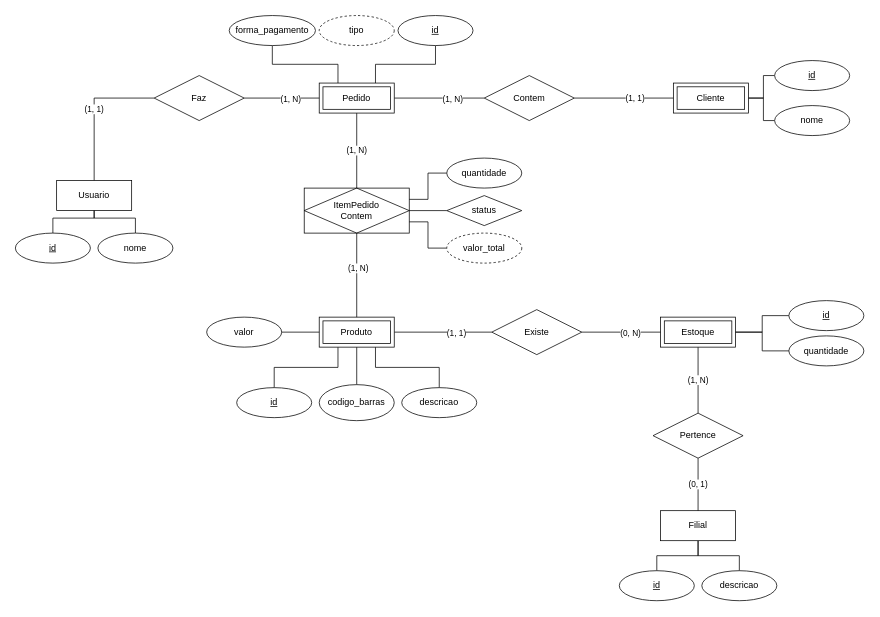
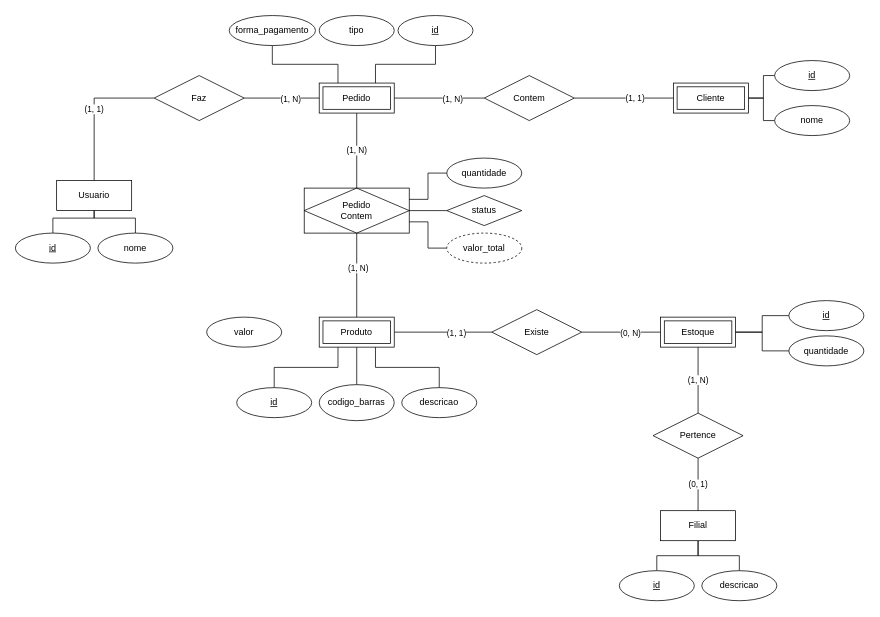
  <mxCell id="0" />
  <mxCell id="1" parent="0" />
  <mxCell id="2" style="edgeStyle=orthogonalEdgeStyle;rounded=0;orthogonalLoop=1;jettySize=auto;html=1;exitX=1;exitY=0.5;exitDx=0;exitDy=0;entryX=0;entryY=0.5;entryDx=0;entryDy=0;endArrow=none;endFill=0;" edge="1" parent="1" source="5" target="21"><mxGeometry relative="1" as="geometry" /></mxCell>
  <mxCell id="3" value="(1, N)" style="edgeLabel;html=1;align=center;verticalAlign=middle;resizable=0;points=[];" vertex="1" connectable="0" parent="2"><mxGeometry x="0.278" y="-1" relative="1" as="geometry"><mxPoint as="offset" /></mxGeometry></mxCell>
  <mxCell id="4" value="(1, N)" style="edgeStyle=orthogonalEdgeStyle;rounded=0;orthogonalLoop=1;jettySize=auto;html=1;exitX=0.5;exitY=1;exitDx=0;exitDy=0;entryX=0.5;entryY=0;entryDx=0;entryDy=0;endArrow=none;endFill=0;" edge="1" parent="1" source="5" target="35"><mxGeometry relative="1" as="geometry"><mxPoint x="475" y="230" as="targetPoint" /></mxGeometry></mxCell>
  <mxCell id="5" value="Pedido" style="shape=ext;margin=3;double=1;whiteSpace=wrap;html=1;align=center;" vertex="1" parent="1"><mxGeometry x="425" y="110" width="100" height="40" as="geometry" /></mxCell>
  <mxCell id="6" style="edgeStyle=orthogonalEdgeStyle;rounded=0;orthogonalLoop=1;jettySize=auto;html=1;exitX=0.5;exitY=1;exitDx=0;exitDy=0;entryX=0.5;entryY=0;entryDx=0;entryDy=0;endArrow=none;endFill=0;" edge="1" parent="1" source="8" target="41"><mxGeometry relative="1" as="geometry" /></mxCell>
  <mxCell id="7" style="edgeStyle=orthogonalEdgeStyle;rounded=0;orthogonalLoop=1;jettySize=auto;html=1;exitX=0.5;exitY=1;exitDx=0;exitDy=0;entryX=0.5;entryY=0;entryDx=0;entryDy=0;endArrow=none;endFill=0;" edge="1" parent="1" source="8" target="42"><mxGeometry relative="1" as="geometry" /></mxCell>
  <mxCell id="8" value="Filial" style="whiteSpace=wrap;html=1;align=center;" vertex="1" parent="1"><mxGeometry x="880" y="680" width="100" height="40" as="geometry" /></mxCell>
  <mxCell id="9" value="(1, 1)" style="edgeStyle=orthogonalEdgeStyle;rounded=0;orthogonalLoop=1;jettySize=auto;html=1;exitX=0.5;exitY=0;exitDx=0;exitDy=0;entryX=0;entryY=0.5;entryDx=0;entryDy=0;endArrow=none;endFill=0;" edge="1" parent="1" source="10" target="18"><mxGeometry relative="1" as="geometry" /></mxCell>
  <mxCell id="10" value="Usuario" style="whiteSpace=wrap;html=1;align=center;" vertex="1" parent="1"><mxGeometry x="75" y="240" width="100" height="40" as="geometry" /></mxCell>
  <mxCell id="11" style="edgeStyle=orthogonalEdgeStyle;rounded=0;orthogonalLoop=1;jettySize=auto;html=1;exitX=1;exitY=0.5;exitDx=0;exitDy=0;entryX=0;entryY=0.5;entryDx=0;entryDy=0;endArrow=none;endFill=0;" edge="1" parent="1" source="13" target="62"><mxGeometry relative="1" as="geometry" /></mxCell>
  <mxCell id="12" style="edgeStyle=orthogonalEdgeStyle;rounded=0;orthogonalLoop=1;jettySize=auto;html=1;exitX=1;exitY=0.5;exitDx=0;exitDy=0;entryX=0;entryY=0.5;entryDx=0;entryDy=0;endArrow=none;endFill=0;" edge="1" parent="1" source="13" target="63"><mxGeometry relative="1" as="geometry" /></mxCell>
  <mxCell id="13" value="Cliente" style="shape=ext;margin=3;double=1;whiteSpace=wrap;html=1;align=center;" vertex="1" parent="1"><mxGeometry x="897.06" y="110" width="100" height="40" as="geometry" /></mxCell>
  <mxCell id="14" value="(1, N)" style="edgeStyle=orthogonalEdgeStyle;rounded=0;orthogonalLoop=1;jettySize=auto;html=1;exitX=0.5;exitY=1;exitDx=0;exitDy=0;entryX=0.5;entryY=0;entryDx=0;entryDy=0;endArrow=none;endFill=0;" edge="1" parent="1" source="15" target="32"><mxGeometry relative="1" as="geometry" /></mxCell>
  <mxCell id="15" value="Estoque" style="shape=ext;margin=3;double=1;whiteSpace=wrap;html=1;align=center;" vertex="1" parent="1"><mxGeometry x="880" y="422" width="100" height="40" as="geometry" /></mxCell>
  <mxCell id="16" style="edgeStyle=orthogonalEdgeStyle;rounded=0;orthogonalLoop=1;jettySize=auto;html=1;exitX=1;exitY=0.5;exitDx=0;exitDy=0;entryX=0;entryY=0.5;entryDx=0;entryDy=0;endArrow=none;endFill=0;" edge="1" parent="1" source="18" target="5"><mxGeometry relative="1" as="geometry" /></mxCell>
  <mxCell id="17" value="(1, N)" style="edgeLabel;html=1;align=center;verticalAlign=middle;resizable=0;points=[];" vertex="1" connectable="0" parent="16"><mxGeometry x="0.217" y="-1" relative="1" as="geometry"><mxPoint as="offset" /></mxGeometry></mxCell>
  <mxCell id="18" value="Faz" style="shape=rhombus;perimeter=rhombusPerimeter;whiteSpace=wrap;html=1;align=center;" vertex="1" parent="1"><mxGeometry x="205" y="100" width="120" height="60" as="geometry" /></mxCell>
  <mxCell id="19" style="edgeStyle=orthogonalEdgeStyle;rounded=0;orthogonalLoop=1;jettySize=auto;html=1;exitX=1;exitY=0.5;exitDx=0;exitDy=0;entryX=0;entryY=0.5;entryDx=0;entryDy=0;endArrow=none;endFill=0;" edge="1" parent="1" source="21" target="13"><mxGeometry relative="1" as="geometry" /></mxCell>
  <mxCell id="20" value="(1, 1)" style="edgeLabel;html=1;align=center;verticalAlign=middle;resizable=0;points=[];" vertex="1" connectable="0" parent="19"><mxGeometry x="0.217" y="1" relative="1" as="geometry"><mxPoint as="offset" /></mxGeometry></mxCell>
  <mxCell id="21" value="Contem" style="shape=rhombus;perimeter=rhombusPerimeter;whiteSpace=wrap;html=1;align=center;" vertex="1" parent="1"><mxGeometry x="645" y="100" width="120" height="60" as="geometry" /></mxCell>
  <mxCell id="22" style="edgeStyle=orthogonalEdgeStyle;rounded=0;orthogonalLoop=1;jettySize=auto;html=1;exitX=1;exitY=0.5;exitDx=0;exitDy=0;entryX=0;entryY=0.5;entryDx=0;entryDy=0;endArrow=none;endFill=0;" edge="1" parent="1" source="27" target="30"><mxGeometry relative="1" as="geometry" /></mxCell>
  <mxCell id="23" value="(1, 1)" style="edgeLabel;html=1;align=center;verticalAlign=middle;resizable=0;points=[];" vertex="1" connectable="0" parent="22"><mxGeometry x="0.258" relative="1" as="geometry"><mxPoint as="offset" /></mxGeometry></mxCell>
  <mxCell id="24" style="edgeStyle=orthogonalEdgeStyle;rounded=0;orthogonalLoop=1;jettySize=auto;html=1;exitX=0.25;exitY=1;exitDx=0;exitDy=0;entryX=0.5;entryY=0;entryDx=0;entryDy=0;endArrow=none;endFill=0;" edge="1" parent="1" source="27" target="36"><mxGeometry relative="1" as="geometry" /></mxCell>
  <mxCell id="25" style="edgeStyle=orthogonalEdgeStyle;rounded=0;orthogonalLoop=1;jettySize=auto;html=1;exitX=0.5;exitY=1;exitDx=0;exitDy=0;entryX=0.5;entryY=0;entryDx=0;entryDy=0;endArrow=none;endFill=0;" edge="1" parent="1" source="27" target="37"><mxGeometry relative="1" as="geometry" /></mxCell>
  <mxCell id="26" style="edgeStyle=orthogonalEdgeStyle;rounded=0;orthogonalLoop=1;jettySize=auto;html=1;exitX=0.75;exitY=1;exitDx=0;exitDy=0;entryX=0.5;entryY=0;entryDx=0;entryDy=0;endArrow=none;endFill=0;" edge="1" parent="1" source="27" target="38"><mxGeometry relative="1" as="geometry" /></mxCell>
  <mxCell id="27" value="Produto" style="shape=ext;margin=3;double=1;whiteSpace=wrap;html=1;align=center;" vertex="1" parent="1"><mxGeometry x="425" y="422" width="100" height="40" as="geometry" /></mxCell>
  <mxCell id="28" style="edgeStyle=orthogonalEdgeStyle;rounded=0;orthogonalLoop=1;jettySize=auto;html=1;exitX=1;exitY=0.5;exitDx=0;exitDy=0;entryX=0;entryY=0.5;entryDx=0;entryDy=0;endArrow=none;endFill=0;" edge="1" parent="1" source="30" target="15"><mxGeometry relative="1" as="geometry" /></mxCell>
  <mxCell id="29" value="(0, N)" style="edgeLabel;html=1;align=center;verticalAlign=middle;resizable=0;points=[];" vertex="1" connectable="0" parent="28"><mxGeometry x="0.217" y="-1" relative="1" as="geometry"><mxPoint as="offset" /></mxGeometry></mxCell>
  <mxCell id="30" value="Existe" style="shape=rhombus;perimeter=rhombusPerimeter;whiteSpace=wrap;html=1;align=center;" vertex="1" parent="1"><mxGeometry x="655" y="412" width="120" height="60" as="geometry" /></mxCell>
  <mxCell id="31" value="(0, 1)" style="edgeStyle=orthogonalEdgeStyle;rounded=0;orthogonalLoop=1;jettySize=auto;html=1;exitX=0.5;exitY=1;exitDx=0;exitDy=0;entryX=0.5;entryY=0;entryDx=0;entryDy=0;endArrow=none;endFill=0;" edge="1" parent="1" source="32" target="8"><mxGeometry relative="1" as="geometry" /></mxCell>
  <mxCell id="32" value="Pertence" style="shape=rhombus;perimeter=rhombusPerimeter;whiteSpace=wrap;html=1;align=center;" vertex="1" parent="1"><mxGeometry x="870" y="550" width="120" height="60" as="geometry" /></mxCell>
  <mxCell id="33" style="edgeStyle=orthogonalEdgeStyle;rounded=0;orthogonalLoop=1;jettySize=auto;html=1;exitX=0.5;exitY=1;exitDx=0;exitDy=0;entryX=0.5;entryY=0;entryDx=0;entryDy=0;endArrow=none;endFill=0;" edge="1" parent="1" source="35" target="27"><mxGeometry relative="1" as="geometry"><mxPoint x="475" y="342" as="sourcePoint" /></mxGeometry></mxCell>
  <mxCell id="34" value="(1, N)" style="edgeLabel;html=1;align=center;verticalAlign=middle;resizable=0;points=[];" vertex="1" connectable="0" parent="33"><mxGeometry x="-0.176" y="1" relative="1" as="geometry"><mxPoint as="offset" /></mxGeometry></mxCell>
- <mxCell id="35" value="ItemPedido&lt;br&gt;Contem" style="shape=associativeEntity;whiteSpace=wrap;html=1;align=center;" vertex="1" parent="1"><mxGeometry x="405" y="250" width="140" height="60" as="geometry" /></mxCell>
+ <mxCell id="35" value="Pedido&lt;br&gt;Contem" style="shape=associativeEntity;whiteSpace=wrap;html=1;align=center;" vertex="1" parent="1"><mxGeometry x="405" y="250" width="140" height="60" as="geometry" /></mxCell>
  <mxCell id="36" value="id" style="ellipse;whiteSpace=wrap;html=1;align=center;fontStyle=4;" vertex="1" parent="1"><mxGeometry x="315" y="516" width="100" height="40" as="geometry" /></mxCell>
  <mxCell id="37" value="codigo_barras" style="ellipse;whiteSpace=wrap;html=1;align=center;" vertex="1" parent="1"><mxGeometry x="425" y="512" width="100" height="48" as="geometry" /></mxCell>
  <mxCell id="38" value="descricao" style="ellipse;whiteSpace=wrap;html=1;align=center;" vertex="1" parent="1"><mxGeometry x="535" y="516" width="100" height="40" as="geometry" /></mxCell>
  <mxCell id="39" style="edgeStyle=orthogonalEdgeStyle;rounded=0;orthogonalLoop=1;jettySize=auto;html=1;exitX=0;exitY=0.5;exitDx=0;exitDy=0;entryX=1;entryY=0.5;entryDx=0;entryDy=0;endArrow=none;endFill=0;" edge="1" parent="1" source="40" target="15"><mxGeometry relative="1" as="geometry" /></mxCell>
  <mxCell id="40" value="quantidade" style="ellipse;whiteSpace=wrap;html=1;align=center;" vertex="1" parent="1"><mxGeometry x="1051" y="447" width="100" height="40" as="geometry" /></mxCell>
  <mxCell id="41" value="id" style="ellipse;whiteSpace=wrap;html=1;align=center;fontStyle=4;" vertex="1" parent="1"><mxGeometry x="825" y="760" width="100" height="40" as="geometry" /></mxCell>
  <mxCell id="42" value="descricao" style="ellipse;whiteSpace=wrap;html=1;align=center;" vertex="1" parent="1"><mxGeometry x="935" y="760" width="100" height="40" as="geometry" /></mxCell>
  <mxCell id="43" style="edgeStyle=orthogonalEdgeStyle;rounded=0;orthogonalLoop=1;jettySize=auto;html=1;exitX=0;exitY=0.5;exitDx=0;exitDy=0;entryX=1;entryY=0.5;entryDx=0;entryDy=0;endArrow=none;endFill=0;" edge="1" parent="1" source="44" target="35"><mxGeometry relative="1" as="geometry" /></mxCell>
  <mxCell id="44" value="status" style="rhombus;whiteSpace=wrap;html=1;align=center;" vertex="1" parent="1"><mxGeometry x="595" y="260" width="100" height="40" as="geometry" /></mxCell>
  <mxCell id="45" style="edgeStyle=orthogonalEdgeStyle;rounded=0;orthogonalLoop=1;jettySize=auto;html=1;exitX=0;exitY=0.5;exitDx=0;exitDy=0;entryX=1;entryY=0.5;entryDx=0;entryDy=0;endArrow=none;endFill=0;" edge="1" parent="1" source="46" target="15"><mxGeometry relative="1" as="geometry" /></mxCell>
  <mxCell id="46" value="id" style="ellipse;whiteSpace=wrap;html=1;align=center;fontStyle=4;" vertex="1" parent="1"><mxGeometry x="1051" y="400" width="100" height="40" as="geometry" /></mxCell>
  <mxCell id="47" style="edgeStyle=orthogonalEdgeStyle;rounded=0;orthogonalLoop=1;jettySize=auto;html=1;exitX=0;exitY=0.5;exitDx=0;exitDy=0;entryX=1;entryY=0.25;entryDx=0;entryDy=0;endArrow=none;endFill=0;" edge="1" parent="1" source="48" target="35"><mxGeometry relative="1" as="geometry" /></mxCell>
  <mxCell id="48" value="quantidade" style="ellipse;whiteSpace=wrap;html=1;align=center;" vertex="1" parent="1"><mxGeometry x="595" y="210" width="100" height="40" as="geometry" /></mxCell>
- <mxCell id="49" style="edgeStyle=orthogonalEdgeStyle;rounded=0;orthogonalLoop=1;jettySize=auto;html=1;exitX=1;exitY=0.5;exitDx=0;exitDy=0;entryX=0;entryY=0.5;entryDx=0;entryDy=0;endArrow=none;endFill=0;" edge="1" parent="1" source="50" target="27"><mxGeometry relative="1" as="geometry" /></mxCell>
  <mxCell id="50" value="valor" style="ellipse;whiteSpace=wrap;html=1;align=center;" vertex="1" parent="1"><mxGeometry x="275" y="422" width="100" height="40" as="geometry" /></mxCell>
  <mxCell id="51" style="edgeStyle=orthogonalEdgeStyle;rounded=0;orthogonalLoop=1;jettySize=auto;html=1;exitX=0;exitY=0.5;exitDx=0;exitDy=0;entryX=1;entryY=0.75;entryDx=0;entryDy=0;endArrow=none;endFill=0;" edge="1" parent="1" source="52" target="35"><mxGeometry relative="1" as="geometry" /></mxCell>
  <mxCell id="52" value="valor_total" style="ellipse;whiteSpace=wrap;html=1;align=center;dashed=1;" vertex="1" parent="1"><mxGeometry x="595" y="310" width="100" height="40" as="geometry" /></mxCell>
  <mxCell id="53" style="edgeStyle=orthogonalEdgeStyle;rounded=0;orthogonalLoop=1;jettySize=auto;html=1;exitX=0.5;exitY=1;exitDx=0;exitDy=0;entryX=0.25;entryY=0;entryDx=0;entryDy=0;endArrow=none;endFill=0;" edge="1" parent="1" source="54" target="5"><mxGeometry relative="1" as="geometry" /></mxCell>
  <mxCell id="54" value="forma_pagamento" style="ellipse;whiteSpace=wrap;html=1;align=center;" vertex="1" parent="1"><mxGeometry x="305" y="20" width="115" height="40" as="geometry" /></mxCell>
- <mxCell id="55" value="tipo" style="ellipse;whiteSpace=wrap;html=1;align=center;dashed=1;" vertex="1" parent="1"><mxGeometry x="425" y="20" width="100" height="40" as="geometry" /></mxCell>
+ <mxCell id="55" value="tipo" style="ellipse;whiteSpace=wrap;html=1;align=center;" vertex="1" parent="1"><mxGeometry x="425" y="20" width="100" height="40" as="geometry" /></mxCell>
  <mxCell id="56" style="edgeStyle=orthogonalEdgeStyle;rounded=0;orthogonalLoop=1;jettySize=auto;html=1;exitX=0.5;exitY=1;exitDx=0;exitDy=0;entryX=0.75;entryY=0;entryDx=0;entryDy=0;endArrow=none;endFill=0;" edge="1" parent="1" source="57" target="5"><mxGeometry relative="1" as="geometry" /></mxCell>
  <mxCell id="57" value="id" style="ellipse;whiteSpace=wrap;html=1;align=center;fontStyle=4;" vertex="1" parent="1"><mxGeometry x="530" y="20" width="100" height="40" as="geometry" /></mxCell>
  <mxCell id="58" style="edgeStyle=orthogonalEdgeStyle;rounded=0;orthogonalLoop=1;jettySize=auto;html=1;exitX=0.5;exitY=0;exitDx=0;exitDy=0;entryX=0.5;entryY=1;entryDx=0;entryDy=0;endArrow=none;endFill=0;" edge="1" parent="1" source="59" target="10"><mxGeometry relative="1" as="geometry" /></mxCell>
  <mxCell id="59" value="id" style="ellipse;whiteSpace=wrap;html=1;align=center;fontStyle=4;" vertex="1" parent="1"><mxGeometry x="20" y="310" width="100" height="40" as="geometry" /></mxCell>
  <mxCell id="60" style="edgeStyle=orthogonalEdgeStyle;rounded=0;orthogonalLoop=1;jettySize=auto;html=1;exitX=0.5;exitY=0;exitDx=0;exitDy=0;entryX=0.5;entryY=1;entryDx=0;entryDy=0;endArrow=none;endFill=0;" edge="1" parent="1" source="61" target="10"><mxGeometry relative="1" as="geometry" /></mxCell>
  <mxCell id="61" value="nome" style="ellipse;whiteSpace=wrap;html=1;align=center;" vertex="1" parent="1"><mxGeometry x="130" y="310" width="100" height="40" as="geometry" /></mxCell>
  <mxCell id="62" value="id" style="ellipse;whiteSpace=wrap;html=1;align=center;fontStyle=4;" vertex="1" parent="1"><mxGeometry x="1032.06" y="80" width="100" height="40" as="geometry" /></mxCell>
  <mxCell id="63" value="nome" style="ellipse;whiteSpace=wrap;html=1;align=center;" vertex="1" parent="1"><mxGeometry x="1032.06" y="140" width="100" height="40" as="geometry" /></mxCell>
